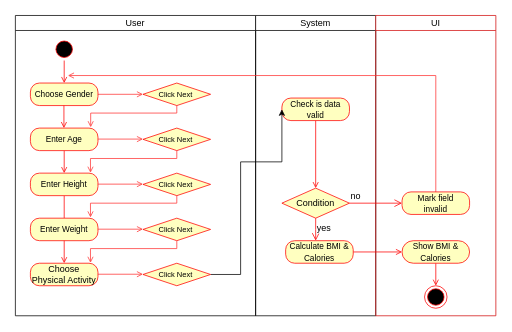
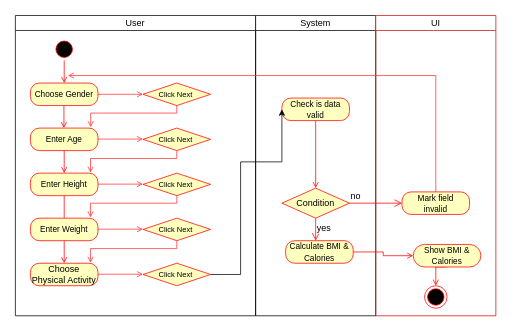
  <mxCell id="0" />
  <mxCell id="1" parent="0" />
  <mxCell id="2" value="User" style="swimlane;fontStyle=0;childLayout=stackLayout;horizontal=1;startSize=20;horizontalStack=0;resizeParent=1;resizeParentMax=0;resizeLast=0;collapsible=0;marginBottom=0;fillStyle=auto;swimlaneLine=1;sketch=0;glass=0;shadow=0;rounded=0;separatorColor=none;connectable=0;expand=0;dropTarget=0;resizable=0;labelBackgroundColor=default;" vertex="1" parent="1"><mxGeometry x="20" y="20" width="320" height="400" as="geometry"><mxRectangle x="80" y="40" width="70" height="30" as="alternateBounds" /></mxGeometry></mxCell>
  <mxCell id="3" value="System" style="swimlane;fontStyle=0;childLayout=stackLayout;horizontal=1;startSize=20;fillColor=default;horizontalStack=0;resizeParent=1;resizeParentMax=0;resizeLast=0;collapsible=0;marginBottom=0;connectable=0;expand=0;resizable=0;movable=0;dropTarget=0;labelBackgroundColor=default;" vertex="1" parent="1"><mxGeometry x="340" y="20" width="160" height="400" as="geometry" /></mxCell>
  <mxCell id="4" value="UI" style="swimlane;fontStyle=0;childLayout=stackLayout;horizontal=1;startSize=20;fillColor=default;horizontalStack=0;resizeParent=1;resizeParentMax=0;resizeLast=0;collapsible=0;marginBottom=0;dropTarget=0;connectable=0;expand=0;movable=0;labelBackgroundColor=#FFFFFF;strokeColor=#d20f0f;" vertex="1" parent="1"><mxGeometry x="500" y="20" width="160" height="400" as="geometry" /></mxCell>
  <mxCell id="5" style="edgeStyle=orthogonalEdgeStyle;rounded=0;orthogonalLoop=1;jettySize=auto;html=1;exitX=0.5;exitY=1;exitDx=0;exitDy=0;entryX=0.5;entryY=0;entryDx=0;entryDy=0;endArrow=open;endFill=0;strokeColor=#FF0000;" edge="1" parent="1" source="6" target="8"><mxGeometry relative="1" as="geometry" /></mxCell>
  <mxCell id="6" value="" style="ellipse;html=1;shape=startState;fillColor=#000000;strokeColor=#ff0000;rounded=0;shadow=0;glass=0;sketch=0;fillStyle=auto;" vertex="1" parent="1"><mxGeometry x="70" y="50" width="30" height="30" as="geometry" /></mxCell>
  <mxCell id="7" style="edgeStyle=orthogonalEdgeStyle;rounded=0;orthogonalLoop=1;jettySize=auto;html=1;exitX=1;exitY=0.5;exitDx=0;exitDy=0;entryX=0;entryY=0.5;entryDx=0;entryDy=0;fillColor=#f8cecc;strokeColor=#FF3333;endArrow=open;endFill=0;" edge="1" parent="1" source="8" target="15"><mxGeometry relative="1" as="geometry" /></mxCell>
  <mxCell id="8" value="&lt;span style=&quot;font-size: 11px;&quot;&gt;Choose Gender&lt;/span&gt;" style="rounded=1;whiteSpace=wrap;html=1;arcSize=40;fontColor=#000000;fillColor=#ffffc0;strokeColor=#ff0000;shadow=0;glass=0;sketch=0;fillStyle=auto;" vertex="1" parent="1"><mxGeometry x="40" y="110" width="90" height="30" as="geometry" /></mxCell>
  <mxCell id="9" style="edgeStyle=orthogonalEdgeStyle;rounded=0;orthogonalLoop=1;jettySize=auto;html=1;exitX=0.5;exitY=1;exitDx=0;exitDy=0;entryX=0.5;entryY=0;entryDx=0;entryDy=0;strokeColor=#FF0000;endArrow=open;endFill=0;" edge="1" parent="1" source="10" target="12"><mxGeometry relative="1" as="geometry" /></mxCell>
  <mxCell id="10" value="&lt;font style=&quot;font-size: 11px;&quot;&gt;Enter Age&lt;/font&gt;" style="rounded=1;whiteSpace=wrap;html=1;arcSize=40;fontColor=#000000;fillColor=#ffffc0;strokeColor=#ff0000;shadow=0;glass=0;sketch=0;fillStyle=auto;" vertex="1" parent="1"><mxGeometry x="40" y="170" width="90" height="30" as="geometry" /></mxCell>
  <mxCell id="11" style="edgeStyle=orthogonalEdgeStyle;rounded=0;orthogonalLoop=1;jettySize=auto;html=1;exitX=0.5;exitY=1;exitDx=0;exitDy=0;entryX=0.5;entryY=0;entryDx=0;entryDy=0;strokeColor=#FF0000;endArrow=none;endFill=0;" edge="1" parent="1" source="12" target="13"><mxGeometry relative="1" as="geometry" /></mxCell>
  <mxCell id="12" value="&lt;font style=&quot;font-size: 11px;&quot;&gt;Enter Height&lt;/font&gt;" style="rounded=1;whiteSpace=wrap;html=1;arcSize=40;fontColor=#000000;fillColor=#ffffc0;strokeColor=#ff0000;shadow=0;glass=0;sketch=0;fillStyle=auto;" vertex="1" parent="1"><mxGeometry x="40" y="230" width="90" height="30" as="geometry" /></mxCell>
  <mxCell id="13" value="&lt;span style=&quot;font-size: 11px;&quot;&gt;Enter Weight&lt;/span&gt;" style="rounded=1;whiteSpace=wrap;html=1;arcSize=40;fontColor=#000000;fillColor=#ffffc0;strokeColor=#ff0000;shadow=0;glass=0;sketch=0;fillStyle=auto;" vertex="1" parent="1"><mxGeometry x="40" y="290" width="90" height="30" as="geometry" /></mxCell>
  <mxCell id="14" style="edgeStyle=orthogonalEdgeStyle;rounded=0;orthogonalLoop=1;jettySize=auto;html=1;exitX=0.5;exitY=1;exitDx=0;exitDy=0;entryX=0.892;entryY=-0.036;entryDx=0;entryDy=0;entryPerimeter=0;strokeColor=#FF3333;endArrow=open;endFill=0;" edge="1" parent="1" source="15" target="10"><mxGeometry relative="1" as="geometry"><mxPoint x="100" y="150" as="targetPoint" /><Array as="points"><mxPoint x="235" y="150" /><mxPoint x="120" y="150" /></Array></mxGeometry></mxCell>
  <mxCell id="15" value="&lt;font style=&quot;font-size: 10px;&quot;&gt;Click Next&amp;nbsp;&lt;/font&gt;" style="rhombus;whiteSpace=wrap;html=1;fillColor=#ffffc0;strokeColor=#ff0000;rounded=0;shadow=0;glass=0;sketch=0;fillStyle=auto;" vertex="1" parent="1"><mxGeometry x="190" y="110" width="90" height="30" as="geometry" /></mxCell>
  <mxCell id="16" style="edgeStyle=orthogonalEdgeStyle;rounded=0;orthogonalLoop=1;jettySize=auto;html=1;exitX=0.5;exitY=1;exitDx=0;exitDy=0;entryX=0.5;entryY=0;entryDx=0;entryDy=0;strokeColor=#FF0000;fontSize=12;endArrow=open;endFill=0;" edge="1" parent="1" source="17" target="18"><mxGeometry relative="1" as="geometry" /></mxCell>
  <mxCell id="17" value="&lt;font style=&quot;font-size: 11px;&quot;&gt;Check is data valid&lt;/font&gt;" style="rounded=1;whiteSpace=wrap;html=1;arcSize=40;fontColor=#000000;fillColor=#ffffc0;strokeColor=#ff0000;shadow=0;glass=0;sketch=0;fillStyle=auto;" vertex="1" parent="1"><mxGeometry x="375" y="130" width="90" height="30" as="geometry" /></mxCell>
  <mxCell id="18" value="Condition" style="rhombus;whiteSpace=wrap;html=1;fillColor=#ffffc0;strokeColor=#ff0000;rounded=0;shadow=0;glass=0;sketch=0;fillStyle=auto;fontSize=12;" vertex="1" parent="1"><mxGeometry x="375" y="250" width="90" height="40" as="geometry" /></mxCell>
  <mxCell id="19" value="no" style="edgeStyle=orthogonalEdgeStyle;html=1;align=left;verticalAlign=bottom;endArrow=open;endSize=8;strokeColor=#ff0000;rounded=0;fontSize=12;entryX=0;entryY=0.5;entryDx=0;entryDy=0;" edge="1" parent="1" source="18" target="22"><mxGeometry x="-1" relative="1" as="geometry"><mxPoint x="530" y="265" as="targetPoint" /></mxGeometry></mxCell>
  <mxCell id="20" value="yes" style="edgeStyle=orthogonalEdgeStyle;html=1;align=left;verticalAlign=top;endArrow=open;endSize=8;strokeColor=#ff0000;rounded=0;fontSize=12;" edge="1" parent="1" source="18"><mxGeometry x="-1" relative="1" as="geometry"><mxPoint x="420" y="320" as="targetPoint" /></mxGeometry></mxCell>
  <mxCell id="21" style="edgeStyle=orthogonalEdgeStyle;rounded=0;orthogonalLoop=1;jettySize=auto;html=1;exitX=0.5;exitY=0;exitDx=0;exitDy=0;strokeColor=#FF3333;endArrow=open;endFill=0;" edge="1" parent="1" source="22"><mxGeometry relative="1" as="geometry"><mxPoint x="90" y="100" as="targetPoint" /><Array as="points"><mxPoint x="580" y="100" /></Array></mxGeometry></mxCell>
  <mxCell id="22" value="&lt;font style=&quot;font-size: 11px;&quot;&gt;Mark field &lt;br&gt;invalid&lt;/font&gt;" style="rounded=1;whiteSpace=wrap;html=1;arcSize=40;fontColor=#000000;fillColor=#ffffc0;strokeColor=#ff0000;shadow=0;glass=0;sketch=0;fillStyle=auto;" vertex="1" parent="1"><mxGeometry x="535" y="255" width="90" height="30" as="geometry" /></mxCell>
  <mxCell id="23" style="edgeStyle=orthogonalEdgeStyle;rounded=0;orthogonalLoop=1;jettySize=auto;html=1;exitX=1;exitY=0.5;exitDx=0;exitDy=0;entryX=0;entryY=0.5;entryDx=0;entryDy=0;strokeColor=#FF0000;fontSize=12;endArrow=open;endFill=0;" edge="1" parent="1" source="24" target="26"><mxGeometry relative="1" as="geometry" /></mxCell>
  <mxCell id="24" value="&lt;font style=&quot;font-size: 11px;&quot;&gt;Calculate BMI &amp;amp; Calories&lt;/font&gt;" style="rounded=1;whiteSpace=wrap;html=1;arcSize=40;fontColor=#000000;fillColor=#ffffc0;strokeColor=#ff0000;shadow=0;glass=0;sketch=0;fillStyle=auto;" vertex="1" parent="1"><mxGeometry x="380" y="320" width="90" height="30" as="geometry" /></mxCell>
  <mxCell id="25" style="edgeStyle=orthogonalEdgeStyle;rounded=0;orthogonalLoop=1;jettySize=auto;html=1;exitX=0.5;exitY=1;exitDx=0;exitDy=0;entryX=0.5;entryY=0;entryDx=0;entryDy=0;strokeColor=#FF0000;fontSize=12;endArrow=open;endFill=0;" edge="1" parent="1" source="26" target="27"><mxGeometry relative="1" as="geometry" /></mxCell>
- <mxCell id="26" value="&lt;font style=&quot;font-size: 11px;&quot;&gt;Show BMI &amp;amp; Calories&lt;/font&gt;" style="rounded=1;whiteSpace=wrap;html=1;arcSize=50;fontColor=#000000;fillColor=#ffffc0;strokeColor=#ff0000;shadow=0;glass=0;sketch=0;fillStyle=auto;" vertex="1" parent="1"><mxGeometry x="535" y="320" width="90" height="30" as="geometry" /></mxCell>
+ <mxCell id="26" value="&lt;font style=&quot;font-size: 11px;&quot;&gt;Show BMI &amp;amp; Calories&lt;/font&gt;" style="rounded=1;whiteSpace=wrap;html=1;arcSize=50;fontColor=#000000;fillColor=#ffffc0;strokeColor=#ff0000;shadow=0;glass=0;sketch=0;fillStyle=auto;" vertex="1" parent="1"><mxGeometry x="550" y="325" width="90" height="30" as="geometry" /></mxCell>
  <mxCell id="27" value="" style="ellipse;html=1;shape=endState;fillColor=#000000;strokeColor=#ff0000;rounded=0;shadow=0;glass=0;sketch=0;fillStyle=auto;fontSize=12;" vertex="1" parent="1"><mxGeometry x="565" y="380" width="30" height="30" as="geometry" /></mxCell>
  <mxCell id="28" style="edgeStyle=orthogonalEdgeStyle;rounded=0;orthogonalLoop=1;jettySize=auto;html=1;exitX=0.5;exitY=1;exitDx=0;exitDy=0;entryX=0.5;entryY=0;entryDx=0;entryDy=0;strokeColor=#FF0000;endArrow=open;endFill=0;" edge="1" parent="1"><mxGeometry relative="1" as="geometry"><mxPoint x="84.66" y="140" as="sourcePoint" /><mxPoint x="84.66" y="170" as="targetPoint" /></mxGeometry></mxCell>
  <mxCell id="29" style="edgeStyle=orthogonalEdgeStyle;rounded=0;orthogonalLoop=1;jettySize=auto;html=1;exitX=0.5;exitY=1;exitDx=0;exitDy=0;entryX=0.5;entryY=0;entryDx=0;entryDy=0;strokeColor=#FF0000;endArrow=open;endFill=0;" edge="1" parent="1" target="30"><mxGeometry relative="1" as="geometry"><mxPoint x="85" y="320" as="sourcePoint" /></mxGeometry></mxCell>
  <mxCell id="30" value="Choose Physical Activity" style="rounded=1;whiteSpace=wrap;html=1;arcSize=40;fontColor=#000000;fillColor=#ffffc0;strokeColor=#ff0000;shadow=0;glass=0;sketch=0;fillStyle=auto;" vertex="1" parent="1"><mxGeometry x="40" y="350" width="90" height="30" as="geometry" /></mxCell>
  <mxCell id="31" value="&lt;font style=&quot;font-size: 10px;&quot;&gt;Click Next&amp;nbsp;&lt;/font&gt;" style="rhombus;whiteSpace=wrap;html=1;fillColor=#ffffc0;strokeColor=#ff0000;rounded=0;shadow=0;glass=0;sketch=0;fillStyle=auto;" vertex="1" parent="1"><mxGeometry x="190" y="170" width="90" height="30" as="geometry" /></mxCell>
  <mxCell id="32" value="&lt;font style=&quot;font-size: 10px;&quot;&gt;Click Next&amp;nbsp;&lt;/font&gt;" style="rhombus;whiteSpace=wrap;html=1;fillColor=#ffffc0;strokeColor=#ff0000;rounded=0;shadow=0;glass=0;sketch=0;fillStyle=auto;" vertex="1" parent="1"><mxGeometry x="190" y="230" width="90" height="30" as="geometry" /></mxCell>
  <mxCell id="33" value="&lt;font style=&quot;font-size: 10px;&quot;&gt;Click Next&amp;nbsp;&lt;/font&gt;" style="rhombus;whiteSpace=wrap;html=1;fillColor=#ffffc0;strokeColor=#ff0000;rounded=0;shadow=0;glass=0;sketch=0;fillStyle=auto;" vertex="1" parent="1"><mxGeometry x="190" y="290" width="90" height="30" as="geometry" /></mxCell>
  <mxCell id="34" style="edgeStyle=orthogonalEdgeStyle;rounded=0;orthogonalLoop=1;jettySize=auto;html=1;exitX=1;exitY=0.5;exitDx=0;exitDy=0;entryX=0;entryY=0.5;entryDx=0;entryDy=0;" edge="1" parent="1" source="35" target="17"><mxGeometry relative="1" as="geometry"><Array as="points"><mxPoint x="320" y="365" /><mxPoint x="320" y="215" /></Array></mxGeometry></mxCell>
  <mxCell id="35" value="&lt;font style=&quot;font-size: 10px;&quot;&gt;Click Next&amp;nbsp;&lt;/font&gt;" style="rhombus;whiteSpace=wrap;html=1;fillColor=#ffffc0;strokeColor=#ff0000;rounded=0;shadow=0;glass=0;sketch=0;fillStyle=auto;" vertex="1" parent="1"><mxGeometry x="190" y="350" width="90" height="30" as="geometry" /></mxCell>
  <mxCell id="36" style="edgeStyle=orthogonalEdgeStyle;rounded=0;orthogonalLoop=1;jettySize=auto;html=1;exitX=1;exitY=0.5;exitDx=0;exitDy=0;entryX=0;entryY=0.5;entryDx=0;entryDy=0;fillColor=#f8cecc;strokeColor=#FF3333;endArrow=open;endFill=0;" edge="1" parent="1"><mxGeometry relative="1" as="geometry"><mxPoint x="130" y="184.66" as="sourcePoint" /><mxPoint x="190" y="184.66" as="targetPoint" /></mxGeometry></mxCell>
  <mxCell id="37" style="edgeStyle=orthogonalEdgeStyle;rounded=0;orthogonalLoop=1;jettySize=auto;html=1;exitX=1;exitY=0.5;exitDx=0;exitDy=0;entryX=0;entryY=0.5;entryDx=0;entryDy=0;fillColor=#f8cecc;strokeColor=#FF3333;endArrow=open;endFill=0;" edge="1" parent="1"><mxGeometry relative="1" as="geometry"><mxPoint x="130" y="244.66" as="sourcePoint" /><mxPoint x="190" y="244.66" as="targetPoint" /></mxGeometry></mxCell>
  <mxCell id="38" style="edgeStyle=orthogonalEdgeStyle;rounded=0;orthogonalLoop=1;jettySize=auto;html=1;exitX=1;exitY=0.5;exitDx=0;exitDy=0;entryX=0;entryY=0.5;entryDx=0;entryDy=0;fillColor=#f8cecc;strokeColor=#FF3333;endArrow=open;endFill=0;" edge="1" parent="1"><mxGeometry relative="1" as="geometry"><mxPoint x="130" y="304.66" as="sourcePoint" /><mxPoint x="190" y="304.66" as="targetPoint" /></mxGeometry></mxCell>
  <mxCell id="39" style="edgeStyle=orthogonalEdgeStyle;rounded=0;orthogonalLoop=1;jettySize=auto;html=1;exitX=1;exitY=0.5;exitDx=0;exitDy=0;entryX=0;entryY=0.5;entryDx=0;entryDy=0;fillColor=#f8cecc;strokeColor=#FF3333;endArrow=open;endFill=0;" edge="1" parent="1"><mxGeometry relative="1" as="geometry"><mxPoint x="130" y="364.66" as="sourcePoint" /><mxPoint x="190" y="364.66" as="targetPoint" /></mxGeometry></mxCell>
  <mxCell id="40" style="edgeStyle=orthogonalEdgeStyle;rounded=0;orthogonalLoop=1;jettySize=auto;html=1;exitX=0.5;exitY=1;exitDx=0;exitDy=0;entryX=0.892;entryY=-0.036;entryDx=0;entryDy=0;entryPerimeter=0;strokeColor=#FF3333;endArrow=open;endFill=0;" edge="1" parent="1"><mxGeometry relative="1" as="geometry"><mxPoint x="235.03" y="200.5" as="sourcePoint" /><mxPoint x="120.03" y="229.5" as="targetPoint" /><Array as="points"><mxPoint x="235.03" y="210.5" /><mxPoint x="120.03" y="210.5" /></Array></mxGeometry></mxCell>
  <mxCell id="41" style="edgeStyle=orthogonalEdgeStyle;rounded=0;orthogonalLoop=1;jettySize=auto;html=1;exitX=0.5;exitY=1;exitDx=0;exitDy=0;entryX=0.892;entryY=-0.036;entryDx=0;entryDy=0;entryPerimeter=0;strokeColor=#FF3333;endArrow=open;endFill=0;" edge="1" parent="1"><mxGeometry relative="1" as="geometry"><mxPoint x="235.03" y="260" as="sourcePoint" /><mxPoint x="120.03" y="289" as="targetPoint" /><Array as="points"><mxPoint x="235.03" y="270" /><mxPoint x="120.03" y="270" /></Array></mxGeometry></mxCell>
  <mxCell id="42" style="edgeStyle=orthogonalEdgeStyle;rounded=0;orthogonalLoop=1;jettySize=auto;html=1;exitX=0.5;exitY=1;exitDx=0;exitDy=0;entryX=0.892;entryY=-0.036;entryDx=0;entryDy=0;entryPerimeter=0;strokeColor=#FF3333;endArrow=open;endFill=0;" edge="1" parent="1"><mxGeometry relative="1" as="geometry"><mxPoint x="235.03" y="320.5" as="sourcePoint" /><mxPoint x="120.03" y="349.5" as="targetPoint" /><Array as="points"><mxPoint x="235.03" y="330.5" /><mxPoint x="120.03" y="330.5" /></Array></mxGeometry></mxCell>
